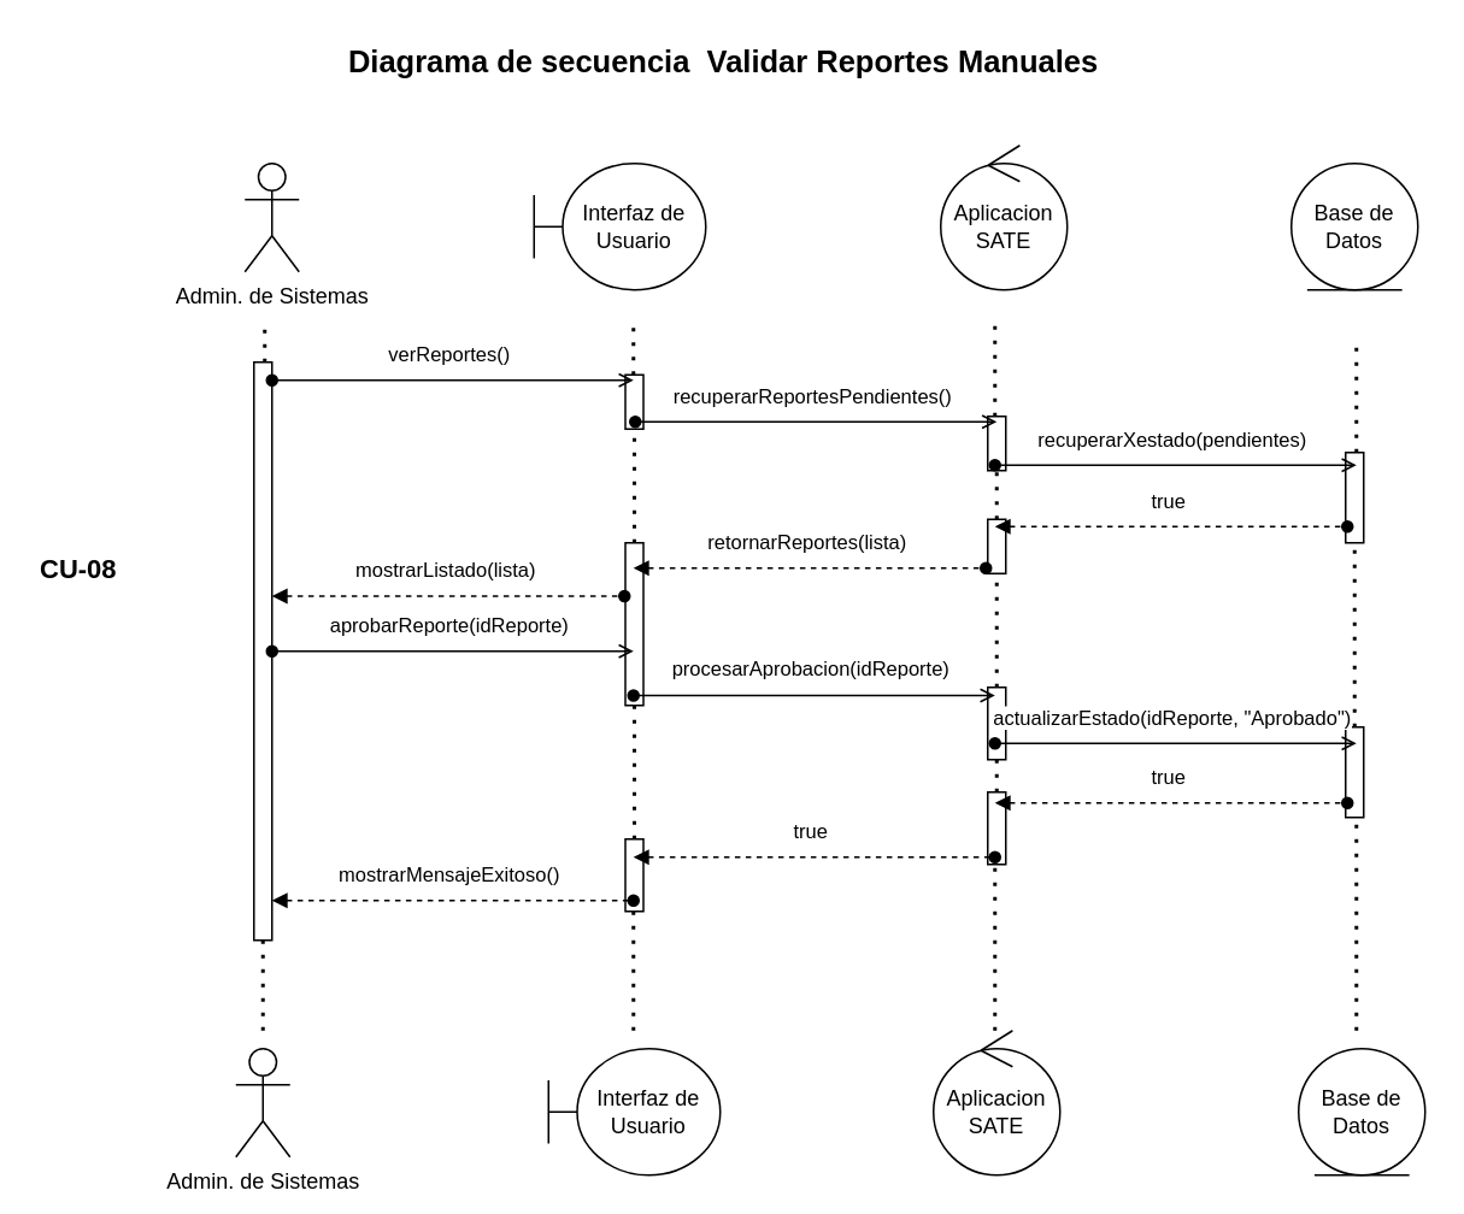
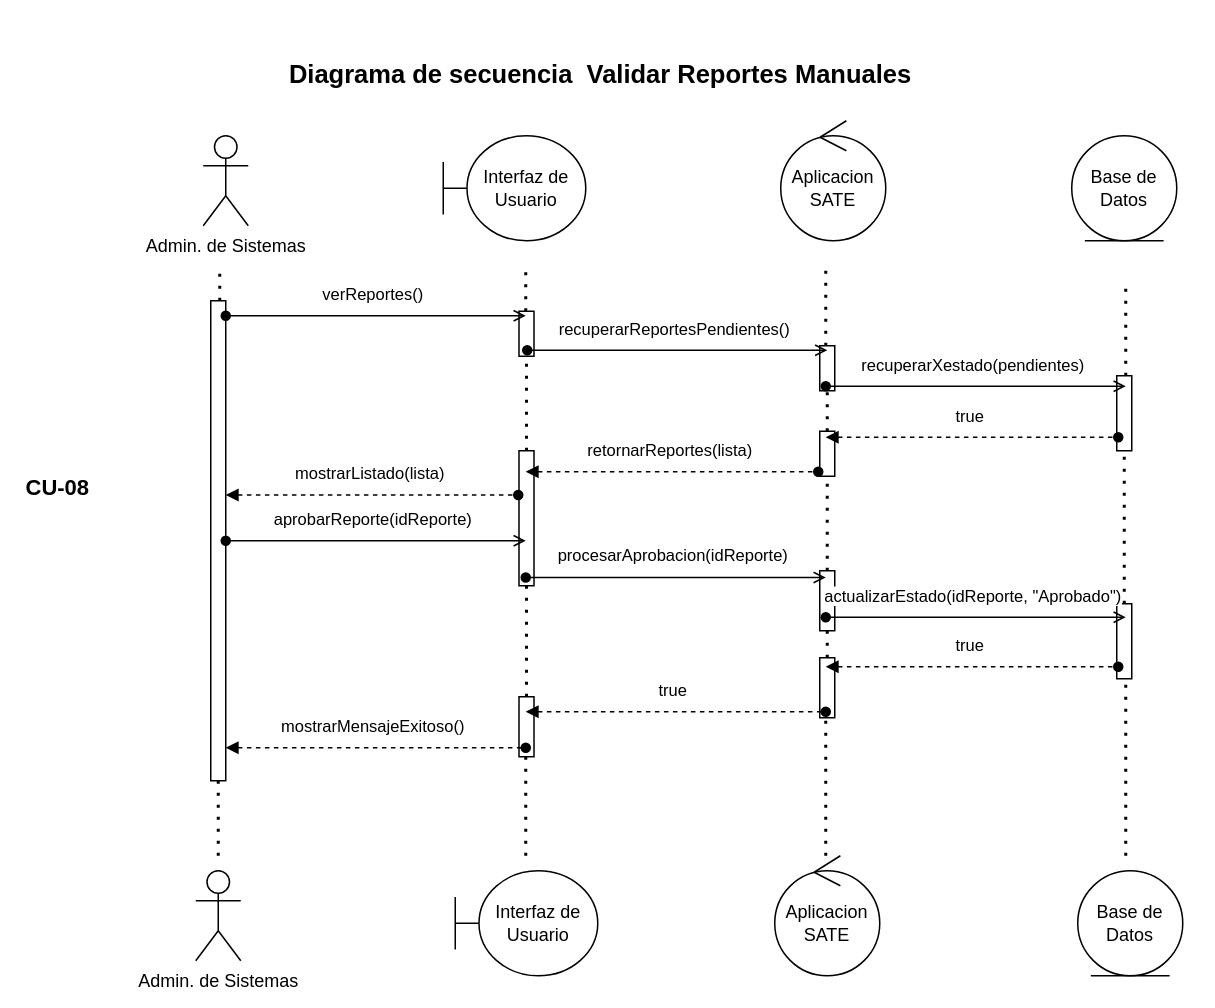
  <mxCell id="0" />
  <mxCell id="1" parent="0" />
  <mxCell id="2" value="" style="html=1;points=[[0,0,0,0,5],[0,1,0,0,-5],[1,0,0,0,5],[1,1,0,0,-5]];perimeter=orthogonalPerimeter;outlineConnect=0;targetShapes=umlLifeline;portConstraint=eastwest;newEdgeStyle={&quot;curved&quot;:0,&quot;rounded&quot;:0};" vertex="1" parent="1"><mxGeometry x="345.5" y="300" width="10" height="90" as="geometry" /></mxCell>
  <mxCell id="3" value="" style="html=1;points=[[0,0,0,0,5],[0,1,0,0,-5],[1,0,0,0,5],[1,1,0,0,-5]];perimeter=orthogonalPerimeter;outlineConnect=0;targetShapes=umlLifeline;portConstraint=eastwest;newEdgeStyle={&quot;curved&quot;:0,&quot;rounded&quot;:0};" vertex="1" parent="1"><mxGeometry x="345.5" y="464" width="10" height="40" as="geometry" /></mxCell>
  <mxCell id="4" value="" style="html=1;points=[[0,0,0,0,5],[0,1,0,0,-5],[1,0,0,0,5],[1,1,0,0,-5]];perimeter=orthogonalPerimeter;outlineConnect=0;targetShapes=umlLifeline;portConstraint=eastwest;newEdgeStyle={&quot;curved&quot;:0,&quot;rounded&quot;:0};" vertex="1" parent="1"><mxGeometry x="546" y="438" width="10" height="40" as="geometry" /></mxCell>
  <mxCell id="5" value="" style="html=1;points=[[0,0,0,0,5],[0,1,0,0,-5],[1,0,0,0,5],[1,1,0,0,-5]];perimeter=orthogonalPerimeter;outlineConnect=0;targetShapes=umlLifeline;portConstraint=eastwest;newEdgeStyle={&quot;curved&quot;:0,&quot;rounded&quot;:0};" vertex="1" parent="1"><mxGeometry x="546" y="380" width="10" height="40" as="geometry" /></mxCell>
  <mxCell id="6" value="" style="html=1;points=[[0,0,0,0,5],[0,1,0,0,-5],[1,0,0,0,5],[1,1,0,0,-5]];perimeter=orthogonalPerimeter;outlineConnect=0;targetShapes=umlLifeline;portConstraint=eastwest;newEdgeStyle={&quot;curved&quot;:0,&quot;rounded&quot;:0};" vertex="1" parent="1"><mxGeometry x="546" y="287" width="10" height="30" as="geometry" /></mxCell>
  <mxCell id="7" value="" style="html=1;points=[[0,0,0,0,5],[0,1,0,0,-5],[1,0,0,0,5],[1,1,0,0,-5]];perimeter=orthogonalPerimeter;outlineConnect=0;targetShapes=umlLifeline;portConstraint=eastwest;newEdgeStyle={&quot;curved&quot;:0,&quot;rounded&quot;:0};" vertex="1" parent="1"><mxGeometry x="744" y="402" width="10" height="50" as="geometry" /></mxCell>
  <mxCell id="8" value="" style="html=1;points=[[0,0,0,0,5],[0,1,0,0,-5],[1,0,0,0,5],[1,1,0,0,-5]];perimeter=orthogonalPerimeter;outlineConnect=0;targetShapes=umlLifeline;portConstraint=eastwest;newEdgeStyle={&quot;curved&quot;:0,&quot;rounded&quot;:0};" vertex="1" parent="1"><mxGeometry x="744" y="250" width="10" height="50" as="geometry" /></mxCell>
  <mxCell id="9" value="Admin. de Sistemas" style="shape=umlActor;verticalLabelPosition=bottom;verticalAlign=top;html=1;" parent="1" vertex="1"><mxGeometry x="135" y="90" width="30" height="60" as="geometry" /></mxCell>
  <mxCell id="10" value="Interfaz de&lt;div&gt;Usuario&lt;/div&gt;" style="shape=umlBoundary;whiteSpace=wrap;html=1;" parent="1" vertex="1"><mxGeometry x="295" y="90" width="95" height="70" as="geometry" /></mxCell>
  <mxCell id="11" value="Aplicacion&lt;div&gt;SATE&lt;/div&gt;" style="ellipse;shape=umlControl;whiteSpace=wrap;html=1;" parent="1" vertex="1"><mxGeometry x="520" y="80" width="70" height="80" as="geometry" /></mxCell>
  <mxCell id="12" value="Base de Datos" style="ellipse;shape=umlEntity;whiteSpace=wrap;html=1;" parent="1" vertex="1"><mxGeometry x="714" y="90" width="70" height="70" as="geometry" /></mxCell>
  <mxCell id="13" value="" style="endArrow=none;dashed=1;html=1;dashPattern=1 3;strokeWidth=2;rounded=0;" parent="1" edge="1" source="39"><mxGeometry width="50" height="50" relative="1" as="geometry"><mxPoint x="146" y="490" as="sourcePoint" /><mxPoint x="146" y="180" as="targetPoint" /></mxGeometry></mxCell>
  <mxCell id="14" value="" style="endArrow=none;dashed=1;html=1;dashPattern=1 3;strokeWidth=2;rounded=0;" parent="1" source="41" edge="1"><mxGeometry width="50" height="50" relative="1" as="geometry"><mxPoint x="350" y="490" as="sourcePoint" /><mxPoint x="350" y="180" as="targetPoint" /></mxGeometry></mxCell>
  <mxCell id="15" value="" style="endArrow=none;dashed=1;html=1;dashPattern=1 3;strokeWidth=2;rounded=0;" parent="1" edge="1" source="45"><mxGeometry width="50" height="50" relative="1" as="geometry"><mxPoint x="550" y="490" as="sourcePoint" /><mxPoint x="550" y="180" as="targetPoint" /></mxGeometry></mxCell>
  <mxCell id="16" value="" style="endArrow=oval;html=1;rounded=0;align=center;verticalAlign=top;endFill=1;labelBackgroundColor=none;endSize=6;startArrow=block;startFill=1;dashed=1;" parent="1" edge="1"><mxGeometry relative="1" as="geometry"><mxPoint x="150" y="498" as="sourcePoint" /><mxPoint x="350" y="498" as="targetPoint" /></mxGeometry></mxCell>
  <mxCell id="17" value="mostrarMensajeExitoso()" style="edgeLabel;html=1;align=center;verticalAlign=middle;resizable=0;points=[];" parent="16" vertex="1" connectable="0"><mxGeometry x="-0.03" y="-2" relative="1" as="geometry"><mxPoint y="-17" as="offset" /></mxGeometry></mxCell>
  <mxCell id="18" value="" style="endArrow=none;dashed=1;html=1;dashPattern=1 3;strokeWidth=2;rounded=0;" parent="1" edge="1" source="8"><mxGeometry width="50" height="50" relative="1" as="geometry"><mxPoint x="750" y="490" as="sourcePoint" /><mxPoint x="750" y="190" as="targetPoint" /></mxGeometry></mxCell>
- <mxCell id="19" value="&lt;font face=&quot;Helvetica&quot; style=&quot;color: rgb(0, 0, 0);&quot;&gt;&lt;b&gt;Diagrama de secuencia&amp;nbsp;&lt;/b&gt;&lt;/font&gt;&lt;b&gt;&amp;nbsp;Validar Reportes Manuales&lt;/b&gt;" style="text;html=1;align=center;verticalAlign=middle;whiteSpace=wrap;rounded=0;fontSize=17;labelBackgroundColor=none;" parent="1" vertex="1"><mxGeometry x="20" y="20" width="760" height="30" as="geometry" /></mxCell>
- <mxCell id="20" value="&lt;span style=&quot;font-size:11pt;font-family:Calibri,sans-serif;color:#000000;background-color:transparent;font-weight:700;font-style:normal;font-variant:normal;text-decoration:none;vertical-align:baseline;white-space:pre;white-space:pre-wrap;&quot; id=&quot;docs-internal-guid-798fa533-7fff-13b6-7e76-6c3bec179e6d&quot;&gt;CU-08&lt;/span&gt;" style="text;whiteSpace=wrap;html=1;" parent="1" vertex="1"><mxGeometry x="20" y="300" width="70" height="40" as="geometry" /></mxCell>
+ <mxCell id="19" value="&lt;font face=&quot;Helvetica&quot; style=&quot;color: rgb(0, 0, 0);&quot;&gt;&lt;b&gt;Diagrama de secuencia&amp;nbsp;&lt;/b&gt;&lt;/font&gt;&lt;b&gt;&amp;nbsp;Validar Reportes Manuales&lt;/b&gt;" style="text;html=1;align=center;verticalAlign=middle;whiteSpace=wrap;rounded=0;fontSize=17;labelBackgroundColor=none;" parent="1" vertex="1"><mxGeometry x="20" y="35" width="760" height="30" as="geometry" /></mxCell>
+ <mxCell id="20" value="&lt;span style=&quot;font-size:11pt;font-family:Calibri,sans-serif;color:#000000;background-color:transparent;font-weight:700;font-style:normal;font-variant:normal;text-decoration:none;vertical-align:baseline;white-space:pre;white-space:pre-wrap;&quot; id=&quot;docs-internal-guid-798fa533-7fff-13b6-7e76-6c3bec179e6d&quot;&gt;CU-08&lt;/span&gt;" style="text;whiteSpace=wrap;html=1;" parent="1" vertex="1"><mxGeometry x="15" y="310" width="70" height="40" as="geometry" /></mxCell>
  <mxCell id="21" value="Admin. de Sistemas" style="shape=umlActor;verticalLabelPosition=bottom;verticalAlign=top;html=1;" parent="1" vertex="1"><mxGeometry x="130" y="580" width="30" height="60" as="geometry" /></mxCell>
  <mxCell id="22" value="Interfaz de&lt;div&gt;Usuario&lt;/div&gt;" style="shape=umlBoundary;whiteSpace=wrap;html=1;" parent="1" vertex="1"><mxGeometry x="303" y="580" width="95" height="70" as="geometry" /></mxCell>
  <mxCell id="23" value="Aplicacion&lt;div&gt;SATE&lt;/div&gt;" style="ellipse;shape=umlControl;whiteSpace=wrap;html=1;" parent="1" vertex="1"><mxGeometry x="516" y="570" width="70" height="80" as="geometry" /></mxCell>
  <mxCell id="24" value="Base de Datos" style="ellipse;shape=umlEntity;whiteSpace=wrap;html=1;" parent="1" vertex="1"><mxGeometry x="718" y="580" width="70" height="70" as="geometry" /></mxCell>
  <mxCell id="25" value="" style="endArrow=oval;html=1;rounded=0;align=center;verticalAlign=top;endFill=1;labelBackgroundColor=none;endSize=6;startArrow=block;startFill=1;dashed=1;" parent="1" edge="1"><mxGeometry relative="1" as="geometry"><mxPoint x="550" y="291" as="sourcePoint" /><mxPoint x="745" y="291" as="targetPoint" /></mxGeometry></mxCell>
  <mxCell id="26" value="true" style="edgeLabel;html=1;align=center;verticalAlign=middle;resizable=0;points=[];" parent="25" vertex="1" connectable="0"><mxGeometry x="-0.03" y="-2" relative="1" as="geometry"><mxPoint y="-17" as="offset" /></mxGeometry></mxCell>
  <mxCell id="27" value="" style="endArrow=oval;html=1;rounded=0;align=center;verticalAlign=top;endFill=1;labelBackgroundColor=none;endSize=6;startArrow=block;startFill=1;dashed=1;" parent="1" edge="1"><mxGeometry relative="1" as="geometry"><mxPoint x="350" y="314" as="sourcePoint" /><mxPoint x="545" y="314" as="targetPoint" /></mxGeometry></mxCell>
  <mxCell id="28" value="retornarReportes(lista)" style="edgeLabel;html=1;align=center;verticalAlign=middle;resizable=0;points=[];" parent="27" vertex="1" connectable="0"><mxGeometry x="-0.03" y="-2" relative="1" as="geometry"><mxPoint y="-17" as="offset" /></mxGeometry></mxCell>
  <mxCell id="29" value="" style="endArrow=open;html=1;rounded=0;align=center;verticalAlign=top;endFill=0;labelBackgroundColor=none;endSize=6;startArrow=oval;startFill=1;" edge="1" parent="1"><mxGeometry relative="1" as="geometry"><mxPoint x="350" y="384.5" as="sourcePoint" /><mxPoint x="550" y="384.5" as="targetPoint" /></mxGeometry></mxCell>
  <mxCell id="30" value="procesarAprobacion(idReporte)" style="edgeLabel;html=1;align=center;verticalAlign=middle;resizable=0;points=[];" vertex="1" connectable="0" parent="29"><mxGeometry x="-0.03" y="-2" relative="1" as="geometry"><mxPoint y="-17" as="offset" /></mxGeometry></mxCell>
  <mxCell id="31" value="" style="endArrow=none;dashed=1;html=1;dashPattern=1 3;strokeWidth=2;rounded=0;" edge="1" parent="1" source="3" target="2"><mxGeometry width="50" height="50" relative="1" as="geometry"><mxPoint x="350" y="490" as="sourcePoint" /><mxPoint x="350" y="180" as="targetPoint" /></mxGeometry></mxCell>
  <mxCell id="32" value="" style="endArrow=open;html=1;rounded=0;align=center;verticalAlign=top;endFill=0;labelBackgroundColor=none;endSize=6;startArrow=oval;startFill=1;" edge="1" parent="1"><mxGeometry relative="1" as="geometry"><mxPoint x="550" y="411" as="sourcePoint" /><mxPoint x="750" y="411" as="targetPoint" /></mxGeometry></mxCell>
  <mxCell id="33" value="actualizarEstado(idReporte, &quot;Aprobado&quot;)" style="edgeLabel;html=1;align=center;verticalAlign=middle;resizable=0;points=[];" vertex="1" connectable="0" parent="32"><mxGeometry x="-0.03" y="-2" relative="1" as="geometry"><mxPoint y="-17" as="offset" /></mxGeometry></mxCell>
  <mxCell id="34" value="" style="endArrow=oval;html=1;rounded=0;align=center;verticalAlign=top;endFill=1;labelBackgroundColor=none;endSize=6;startArrow=block;startFill=1;dashed=1;" edge="1" parent="1"><mxGeometry relative="1" as="geometry"><mxPoint x="550" y="444" as="sourcePoint" /><mxPoint x="745" y="444" as="targetPoint" /></mxGeometry></mxCell>
  <mxCell id="35" value="true" style="edgeLabel;html=1;align=center;verticalAlign=middle;resizable=0;points=[];" vertex="1" connectable="0" parent="34"><mxGeometry x="-0.03" y="-2" relative="1" as="geometry"><mxPoint y="-17" as="offset" /></mxGeometry></mxCell>
  <mxCell id="36" value="" style="endArrow=oval;html=1;rounded=0;align=center;verticalAlign=top;endFill=1;labelBackgroundColor=none;endSize=6;startArrow=block;startFill=1;dashed=1;" edge="1" parent="1"><mxGeometry relative="1" as="geometry"><mxPoint x="350" y="474" as="sourcePoint" /><mxPoint x="550" y="474" as="targetPoint" /></mxGeometry></mxCell>
  <mxCell id="37" value="true" style="edgeLabel;html=1;align=center;verticalAlign=middle;resizable=0;points=[];" vertex="1" connectable="0" parent="36"><mxGeometry x="-0.03" y="-2" relative="1" as="geometry"><mxPoint y="-17" as="offset" /></mxGeometry></mxCell>
  <mxCell id="38" value="" style="endArrow=none;dashed=1;html=1;dashPattern=1 3;strokeWidth=2;rounded=0;" edge="1" parent="1"><mxGeometry width="50" height="50" relative="1" as="geometry"><mxPoint x="145" y="570" as="sourcePoint" /><mxPoint x="145" y="480" as="targetPoint" /></mxGeometry></mxCell>
  <mxCell id="39" value="" style="html=1;points=[[0,0,0,0,5],[0,1,0,0,-5],[1,0,0,0,5],[1,1,0,0,-5]];perimeter=orthogonalPerimeter;outlineConnect=0;targetShapes=umlLifeline;portConstraint=eastwest;newEdgeStyle={&quot;curved&quot;:0,&quot;rounded&quot;:0};" vertex="1" parent="1"><mxGeometry x="140" y="200" width="10" height="320" as="geometry" /></mxCell>
  <mxCell id="40" value="" style="endArrow=none;dashed=1;html=1;dashPattern=1 3;strokeWidth=2;rounded=0;" edge="1" parent="1" source="2" target="41"><mxGeometry width="50" height="50" relative="1" as="geometry"><mxPoint x="350" y="300" as="sourcePoint" /><mxPoint x="350" y="180" as="targetPoint" /></mxGeometry></mxCell>
  <mxCell id="41" value="" style="html=1;points=[[0,0,0,0,5],[0,1,0,0,-5],[1,0,0,0,5],[1,1,0,0,-5]];perimeter=orthogonalPerimeter;outlineConnect=0;targetShapes=umlLifeline;portConstraint=eastwest;newEdgeStyle={&quot;curved&quot;:0,&quot;rounded&quot;:0};" vertex="1" parent="1"><mxGeometry x="345.5" y="207" width="10" height="30" as="geometry" /></mxCell>
  <mxCell id="42" value="" style="endArrow=open;html=1;rounded=0;align=center;verticalAlign=top;endFill=0;labelBackgroundColor=none;endSize=6;startArrow=oval;startFill=1;" parent="1" edge="1"><mxGeometry relative="1" as="geometry"><mxPoint x="150" y="210" as="sourcePoint" /><mxPoint x="350" y="210" as="targetPoint" /></mxGeometry></mxCell>
  <mxCell id="43" value="verReportes()" style="edgeLabel;html=1;align=center;verticalAlign=middle;resizable=0;points=[];" parent="42" vertex="1" connectable="0"><mxGeometry x="-0.03" y="-2" relative="1" as="geometry"><mxPoint y="-17" as="offset" /></mxGeometry></mxCell>
  <mxCell id="44" value="" style="endArrow=none;dashed=1;html=1;dashPattern=1 3;strokeWidth=2;rounded=0;" edge="1" parent="1" source="6" target="45"><mxGeometry width="50" height="50" relative="1" as="geometry"><mxPoint x="550" y="490" as="sourcePoint" /><mxPoint x="550" y="180" as="targetPoint" /></mxGeometry></mxCell>
  <mxCell id="45" value="" style="html=1;points=[[0,0,0,0,5],[0,1,0,0,-5],[1,0,0,0,5],[1,1,0,0,-5]];perimeter=orthogonalPerimeter;outlineConnect=0;targetShapes=umlLifeline;portConstraint=eastwest;newEdgeStyle={&quot;curved&quot;:0,&quot;rounded&quot;:0};" vertex="1" parent="1"><mxGeometry x="546" y="230" width="10" height="30" as="geometry" /></mxCell>
  <mxCell id="46" value="" style="endArrow=open;html=1;rounded=0;align=center;verticalAlign=top;endFill=0;labelBackgroundColor=none;endSize=6;startArrow=oval;startFill=1;" parent="1" edge="1"><mxGeometry relative="1" as="geometry"><mxPoint x="550" y="257" as="sourcePoint" /><mxPoint x="750" y="257" as="targetPoint" /></mxGeometry></mxCell>
  <mxCell id="47" value="recuperarXestado(pendientes)" style="edgeLabel;html=1;align=center;verticalAlign=middle;resizable=0;points=[];" parent="46" vertex="1" connectable="0"><mxGeometry x="-0.03" y="-2" relative="1" as="geometry"><mxPoint y="-17" as="offset" /></mxGeometry></mxCell>
  <mxCell id="48" value="" style="endArrow=open;html=1;rounded=0;align=center;verticalAlign=top;endFill=0;labelBackgroundColor=none;endSize=6;startArrow=oval;startFill=1;" parent="1" edge="1"><mxGeometry relative="1" as="geometry"><mxPoint x="351" y="233" as="sourcePoint" /><mxPoint x="551" y="233" as="targetPoint" /></mxGeometry></mxCell>
  <mxCell id="49" value="recuperarReportesPendientes()" style="edgeLabel;html=1;align=center;verticalAlign=middle;resizable=0;points=[];" parent="48" vertex="1" connectable="0"><mxGeometry x="-0.03" y="-2" relative="1" as="geometry"><mxPoint y="-17" as="offset" /></mxGeometry></mxCell>
  <mxCell id="50" value="" style="endArrow=none;dashed=1;html=1;dashPattern=1 3;strokeWidth=2;rounded=0;" edge="1" parent="1" source="7" target="8"><mxGeometry width="50" height="50" relative="1" as="geometry"><mxPoint x="750" y="490" as="sourcePoint" /><mxPoint x="750" y="190" as="targetPoint" /></mxGeometry></mxCell>
  <mxCell id="51" value="" style="endArrow=none;dashed=1;html=1;dashPattern=1 3;strokeWidth=2;rounded=0;" edge="1" parent="1" target="7"><mxGeometry width="50" height="50" relative="1" as="geometry"><mxPoint x="750" y="570" as="sourcePoint" /><mxPoint x="750" y="300" as="targetPoint" /></mxGeometry></mxCell>
  <mxCell id="52" value="" style="endArrow=none;dashed=1;html=1;dashPattern=1 3;strokeWidth=2;rounded=0;" edge="1" parent="1" source="5" target="6"><mxGeometry width="50" height="50" relative="1" as="geometry"><mxPoint x="550" y="490" as="sourcePoint" /><mxPoint x="550" y="260" as="targetPoint" /></mxGeometry></mxCell>
  <mxCell id="53" value="" style="endArrow=none;dashed=1;html=1;dashPattern=1 3;strokeWidth=2;rounded=0;" edge="1" parent="1" source="4" target="5"><mxGeometry width="50" height="50" relative="1" as="geometry"><mxPoint x="550" y="490" as="sourcePoint" /><mxPoint x="550" y="317" as="targetPoint" /></mxGeometry></mxCell>
  <mxCell id="54" value="" style="endArrow=none;dashed=1;html=1;dashPattern=1 3;strokeWidth=2;rounded=0;" edge="1" parent="1" target="4"><mxGeometry width="50" height="50" relative="1" as="geometry"><mxPoint x="550" y="570" as="sourcePoint" /><mxPoint x="550" y="390" as="targetPoint" /></mxGeometry></mxCell>
  <mxCell id="55" value="" style="endArrow=none;dashed=1;html=1;dashPattern=1 3;strokeWidth=2;rounded=0;" edge="1" parent="1" target="3"><mxGeometry width="50" height="50" relative="1" as="geometry"><mxPoint x="350" y="570" as="sourcePoint" /><mxPoint x="350" y="360" as="targetPoint" /></mxGeometry></mxCell>
  <mxCell id="56" value="" style="endArrow=oval;html=1;rounded=0;align=center;verticalAlign=top;endFill=1;labelBackgroundColor=none;endSize=6;startArrow=block;startFill=1;dashed=1;" edge="1" parent="1"><mxGeometry relative="1" as="geometry"><mxPoint x="150" y="329.5" as="sourcePoint" /><mxPoint x="345" y="329.5" as="targetPoint" /></mxGeometry></mxCell>
  <mxCell id="57" value="mostrarListado(lista)" style="edgeLabel;html=1;align=center;verticalAlign=middle;resizable=0;points=[];" vertex="1" connectable="0" parent="56"><mxGeometry x="-0.03" y="-2" relative="1" as="geometry"><mxPoint y="-17" as="offset" /></mxGeometry></mxCell>
  <mxCell id="58" value="" style="endArrow=open;html=1;rounded=0;align=center;verticalAlign=top;endFill=0;labelBackgroundColor=none;endSize=6;startArrow=oval;startFill=1;" edge="1" parent="1"><mxGeometry relative="1" as="geometry"><mxPoint x="150" y="360" as="sourcePoint" /><mxPoint x="350" y="360" as="targetPoint" /></mxGeometry></mxCell>
  <mxCell id="59" value="aprobarReporte(idReporte)" style="edgeLabel;html=1;align=center;verticalAlign=middle;resizable=0;points=[];" vertex="1" connectable="0" parent="58"><mxGeometry x="-0.03" y="-2" relative="1" as="geometry"><mxPoint y="-17" as="offset" /></mxGeometry></mxCell>
